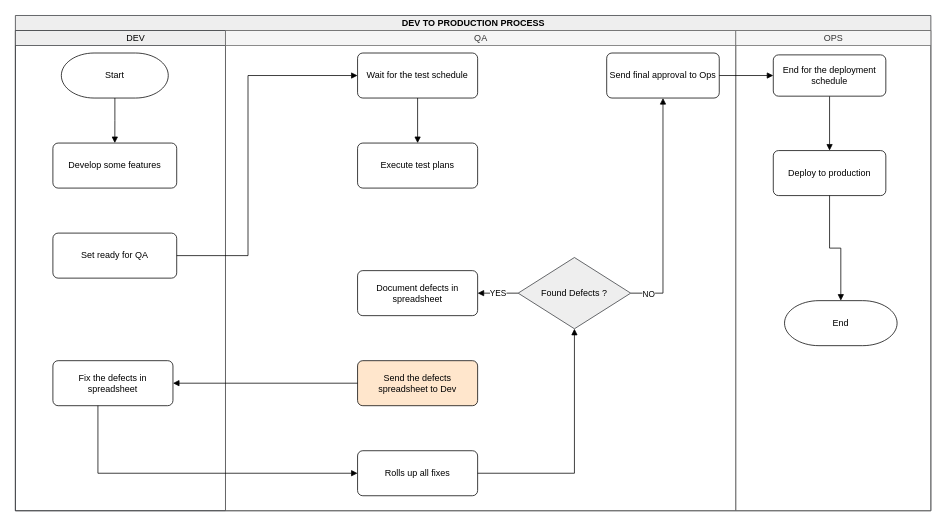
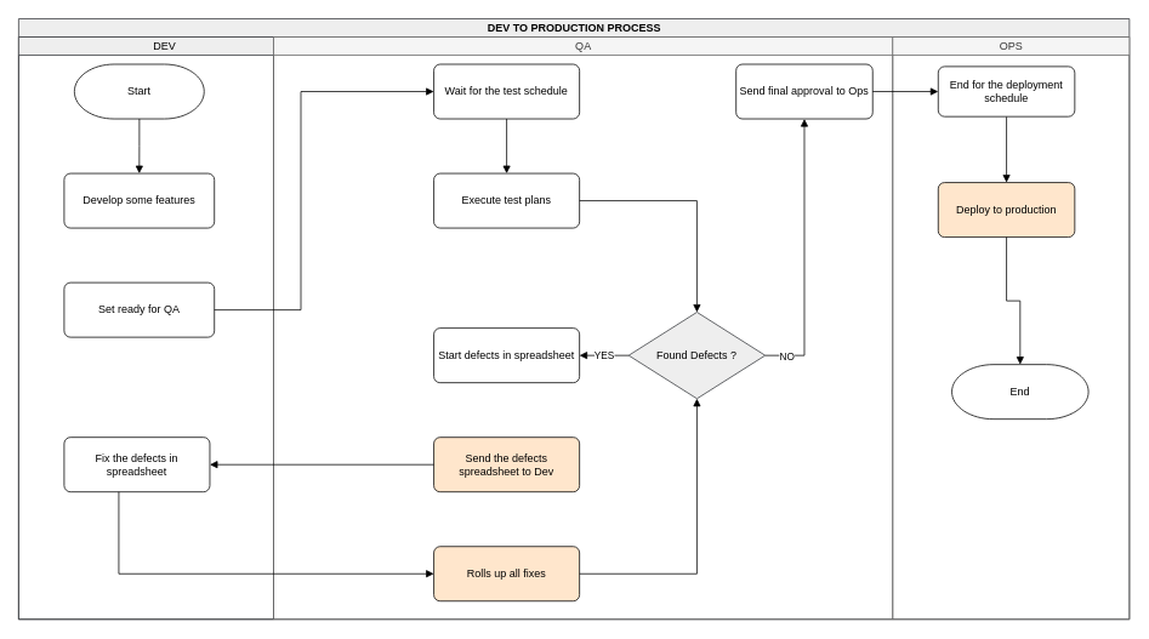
  <mxCell id="0" />
  <mxCell id="1" parent="0" />
  <mxCell id="2" value="DEV TO PRODUCTION PROCESS" style="swimlane;childLayout=stackLayout;resizeParent=1;resizeParentMax=0;startSize=20;html=1;labelBackgroundColor=none;fontFamily=Arial;fillColor=#eeeeee;strokeColor=#36393d;fontStyle=1" vertex="1" parent="1"><mxGeometry x="20" y="20" width="1220" height="660" as="geometry" /></mxCell>
  <mxCell id="3" value="&lt;blockquote style=&quot;margin: 0 0 0 40px; border: none; padding: 0px;&quot;&gt;DEV&lt;/blockquote&gt;" style="swimlane;startSize=20;html=1;labelBackgroundColor=none;fontFamily=Arial;fillColor=#eeeeee;strokeColor=#36393d;fontStyle=0" vertex="1" parent="2"><mxGeometry y="20" width="280" height="640" as="geometry" /></mxCell>
  <mxCell id="4" style="edgeStyle=orthogonalEdgeStyle;rounded=0;orthogonalLoop=1;jettySize=auto;html=1;entryX=0.5;entryY=0;entryDx=0;entryDy=0;labelBackgroundColor=none;fontColor=default;fontFamily=Arial;strokeWidth=1;endArrow=block;endFill=1;" edge="1" parent="3" source="5" target="6"><mxGeometry relative="1" as="geometry" /></mxCell>
  <mxCell id="5" value="Start" style="strokeWidth=1;html=1;shape=mxgraph.flowchart.terminator;whiteSpace=wrap;labelBackgroundColor=none;fontFamily=Arial;" vertex="1" parent="3"><mxGeometry x="61.25" y="30" width="142.5" height="60" as="geometry" /></mxCell>
  <mxCell id="6" value="Develop some features" style="rounded=1;whiteSpace=wrap;html=1;absoluteArcSize=1;arcSize=14;strokeWidth=1;labelBackgroundColor=none;fontFamily=Arial;" vertex="1" parent="3"><mxGeometry x="50" y="150" width="165" height="60" as="geometry" /></mxCell>
  <mxCell id="7" value="Set ready for QA" style="rounded=1;whiteSpace=wrap;html=1;absoluteArcSize=1;arcSize=14;strokeWidth=1;labelBackgroundColor=none;fontFamily=Arial;" vertex="1" parent="3"><mxGeometry x="50" y="270" width="165" height="60" as="geometry" /></mxCell>
  <mxCell id="8" value="Fix the defects in spreadsheet" style="rounded=1;whiteSpace=wrap;html=1;absoluteArcSize=1;arcSize=14;strokeWidth=1;labelBackgroundColor=none;fontFamily=Arial;" vertex="1" parent="3"><mxGeometry x="50" y="440" width="160" height="60" as="geometry" /></mxCell>
  <mxCell id="9" value="QA" style="swimlane;startSize=20;html=1;labelBackgroundColor=none;fontFamily=Arial;fontStyle=0;fillColor=#f5f5f5;strokeColor=#666666;fontColor=#333333;" vertex="1" parent="2"><mxGeometry x="280" y="20" width="680" height="640" as="geometry" /></mxCell>
  <mxCell id="10" style="edgeStyle=orthogonalEdgeStyle;rounded=0;orthogonalLoop=1;jettySize=auto;html=1;entryX=0.5;entryY=0;entryDx=0;entryDy=0;labelBackgroundColor=none;fontColor=default;fontFamily=Arial;endArrow=block;endFill=1;" edge="1" parent="9" source="11" target="12"><mxGeometry relative="1" as="geometry" /></mxCell>
  <mxCell id="11" value="Wait for the test schedule" style="rounded=1;whiteSpace=wrap;html=1;absoluteArcSize=1;arcSize=14;strokeWidth=1;labelBackgroundColor=none;fontFamily=Arial;" vertex="1" parent="9"><mxGeometry x="176" y="30" width="160" height="60" as="geometry" /></mxCell>
  <mxCell id="12" value="Execute test plans" style="rounded=1;whiteSpace=wrap;html=1;absoluteArcSize=1;arcSize=14;strokeWidth=1;labelBackgroundColor=none;fontFamily=Arial;" vertex="1" parent="9"><mxGeometry x="176" y="150" width="160" height="60" as="geometry" /></mxCell>
  <mxCell id="13" value="YES" style="edgeStyle=orthogonalEdgeStyle;rounded=0;orthogonalLoop=1;jettySize=auto;html=1;entryX=1;entryY=0.5;entryDx=0;entryDy=0;labelBackgroundColor=default;fontColor=default;fontFamily=Arial;strokeWidth=1;endArrow=block;endFill=1;" edge="1" parent="9" source="16" target="17"><mxGeometry relative="1" as="geometry" /></mxCell>
  <mxCell id="14" style="edgeStyle=orthogonalEdgeStyle;rounded=0;orthogonalLoop=1;jettySize=auto;html=1;labelBackgroundColor=none;fontColor=default;fontFamily=Arial;strokeWidth=1;endArrow=block;endFill=1;entryX=0.5;entryY=1;entryDx=0;entryDy=0;exitX=1;exitY=0.5;exitDx=0;exitDy=0;exitPerimeter=0;" edge="1" parent="9" source="16" target="18"><mxGeometry relative="1" as="geometry"><mxPoint x="526" y="350" as="sourcePoint" /><mxPoint x="550" y="170" as="targetPoint" /><Array as="points"><mxPoint x="583" y="350" /></Array></mxGeometry></mxCell>
  <mxCell id="15" value="NO" style="edgeLabel;html=1;align=center;verticalAlign=middle;resizable=0;points=[];fontFamily=Arial;" vertex="1" connectable="0" parent="14"><mxGeometry x="-0.853" y="-1" relative="1" as="geometry"><mxPoint x="1" as="offset" /></mxGeometry></mxCell>
  <mxCell id="16" value="Found Defects ?" style="strokeWidth=1;html=1;shape=mxgraph.flowchart.decision;whiteSpace=wrap;labelBackgroundColor=none;fontFamily=Arial;fillColor=#eeeeee;strokeColor=#36393d;" vertex="1" parent="9"><mxGeometry x="390" y="302.5" width="150" height="95" as="geometry" /></mxCell>
- <mxCell id="17" value="Document defects in spreadsheet" style="rounded=1;whiteSpace=wrap;html=1;absoluteArcSize=1;arcSize=14;strokeWidth=1;labelBackgroundColor=none;fontFamily=Arial;" vertex="1" parent="9"><mxGeometry x="176" y="320" width="160" height="60" as="geometry" /></mxCell>
+ <mxCell id="17" value="Start defects in spreadsheet" style="rounded=1;whiteSpace=wrap;html=1;absoluteArcSize=1;arcSize=14;strokeWidth=1;labelBackgroundColor=none;fontFamily=Arial;" vertex="1" parent="9"><mxGeometry x="176" y="320" width="160" height="60" as="geometry" /></mxCell>
  <mxCell id="18" value="Send final approval to Ops" style="rounded=1;whiteSpace=wrap;html=1;absoluteArcSize=1;arcSize=14;strokeWidth=1;labelBackgroundColor=none;fontFamily=Arial;" vertex="1" parent="9"><mxGeometry x="508" y="30" width="150" height="60" as="geometry" /></mxCell>
  <mxCell id="19" value="Send the defects spreadsheet to Dev" style="rounded=1;whiteSpace=wrap;html=1;absoluteArcSize=1;arcSize=14;strokeWidth=1;labelBackgroundColor=none;fontFamily=Arial;fillColor=#ffe6cc;" vertex="1" parent="9"><mxGeometry x="176" y="440" width="160" height="60" as="geometry" /></mxCell>
- <mxCell id="20" value="Rolls up all fixes" style="rounded=1;whiteSpace=wrap;html=1;absoluteArcSize=1;arcSize=14;strokeWidth=1;labelBackgroundColor=none;fontFamily=Arial;glass=0;" vertex="1" parent="9"><mxGeometry x="176" y="560" width="160" height="60" as="geometry" /></mxCell>
+ <mxCell id="20" value="Rolls up all fixes" style="rounded=1;whiteSpace=wrap;html=1;absoluteArcSize=1;arcSize=14;strokeWidth=1;labelBackgroundColor=none;fontFamily=Arial;glass=0;fillColor=#ffe6cc;" vertex="1" parent="9"><mxGeometry x="176" y="560" width="160" height="60" as="geometry" /></mxCell>
+ <mxCell id="21" style="edgeStyle=orthogonalEdgeStyle;rounded=0;orthogonalLoop=1;jettySize=auto;html=1;entryX=0.5;entryY=0;entryDx=0;entryDy=0;entryPerimeter=0;labelBackgroundColor=none;fontColor=default;fontFamily=Arial;strokeWidth=1;endArrow=block;endFill=1;" edge="1" parent="9" source="12" target="16"><mxGeometry relative="1" as="geometry"><mxPoint x="451" y="302.5" as="targetPoint" /></mxGeometry></mxCell>
  <mxCell id="22" style="edgeStyle=orthogonalEdgeStyle;rounded=0;orthogonalLoop=1;jettySize=auto;html=1;entryX=0.5;entryY=1;entryDx=0;entryDy=0;entryPerimeter=0;labelBackgroundColor=none;fontColor=default;fontFamily=Arial;strokeWidth=1;endArrow=block;endFill=1;" edge="1" parent="9" source="20" target="16"><mxGeometry relative="1" as="geometry"><mxPoint x="451" y="397.5" as="targetPoint" /></mxGeometry></mxCell>
  <mxCell id="23" value="OPS" style="swimlane;startSize=20;html=1;labelBackgroundColor=none;fontFamily=Arial;fontStyle=0;fillColor=#f5f5f5;fontColor=#333333;strokeColor=#666666;" vertex="1" parent="2"><mxGeometry x="960" y="20" width="260" height="640" as="geometry" /></mxCell>
  <mxCell id="24" style="edgeStyle=orthogonalEdgeStyle;rounded=0;orthogonalLoop=1;jettySize=auto;html=1;entryX=0.5;entryY=0;entryDx=0;entryDy=0;labelBackgroundColor=none;fontColor=default;fontFamily=Arial;strokeWidth=1;endArrow=block;endFill=1;" edge="1" parent="23" source="25" target="26"><mxGeometry relative="1" as="geometry" /></mxCell>
  <mxCell id="25" value="End for the deployment schedule" style="rounded=1;whiteSpace=wrap;html=1;absoluteArcSize=1;arcSize=14;strokeWidth=1;labelBackgroundColor=none;fontFamily=Arial;" vertex="1" parent="23"><mxGeometry x="50" y="32.5" width="150" height="55" as="geometry" /></mxCell>
- <mxCell id="26" value="Deploy to production" style="rounded=1;whiteSpace=wrap;html=1;absoluteArcSize=1;arcSize=14;strokeWidth=1;labelBackgroundColor=none;fontFamily=Arial;" vertex="1" parent="23"><mxGeometry x="50" y="160" width="150" height="60" as="geometry" /></mxCell>
+ <mxCell id="26" value="Deploy to production" style="rounded=1;whiteSpace=wrap;html=1;absoluteArcSize=1;arcSize=14;strokeWidth=1;labelBackgroundColor=none;fontFamily=Arial;fillColor=#ffe6cc;" vertex="1" parent="23"><mxGeometry x="50" y="160" width="150" height="60" as="geometry" /></mxCell>
  <mxCell id="27" value="End" style="strokeWidth=1;html=1;shape=mxgraph.flowchart.terminator;whiteSpace=wrap;labelBackgroundColor=none;fontFamily=Arial;" vertex="1" parent="23"><mxGeometry x="65" y="360" width="150" height="60" as="geometry" /></mxCell>
  <mxCell id="28" style="edgeStyle=orthogonalEdgeStyle;rounded=0;orthogonalLoop=1;jettySize=auto;html=1;entryX=0.5;entryY=0;entryDx=0;entryDy=0;entryPerimeter=0;labelBackgroundColor=none;fontColor=default;fontFamily=Arial;strokeWidth=1;endArrow=block;endFill=1;" edge="1" parent="23" source="26" target="27"><mxGeometry relative="1" as="geometry" /></mxCell>
  <mxCell id="29" style="edgeStyle=orthogonalEdgeStyle;rounded=0;orthogonalLoop=1;jettySize=auto;html=1;entryX=0;entryY=0.5;entryDx=0;entryDy=0;labelBackgroundColor=none;fontColor=default;fontFamily=Arial;exitX=1;exitY=0.5;exitDx=0;exitDy=0;strokeWidth=1;endArrow=block;endFill=1;" edge="1" parent="2" source="7" target="11"><mxGeometry relative="1" as="geometry"><mxPoint x="240" y="320" as="sourcePoint" /><Array as="points"><mxPoint x="310" y="320" /><mxPoint x="310" y="80" /></Array></mxGeometry></mxCell>
  <mxCell id="30" style="edgeStyle=orthogonalEdgeStyle;rounded=0;orthogonalLoop=1;jettySize=auto;html=1;entryX=1;entryY=0.5;entryDx=0;entryDy=0;labelBackgroundColor=none;fontColor=default;fontFamily=Arial;strokeWidth=1;endArrow=block;endFill=1;" edge="1" parent="2" source="19" target="8"><mxGeometry relative="1" as="geometry"><mxPoint x="235" y="490" as="targetPoint" /></mxGeometry></mxCell>
  <mxCell id="31" style="edgeStyle=orthogonalEdgeStyle;rounded=0;orthogonalLoop=1;jettySize=auto;html=1;entryX=0;entryY=0.5;entryDx=0;entryDy=0;labelBackgroundColor=none;fontColor=default;fontFamily=Arial;strokeWidth=1;endArrow=block;endFill=1;" edge="1" parent="2" source="8" target="20"><mxGeometry relative="1" as="geometry"><Array as="points"><mxPoint x="110" y="610" /></Array></mxGeometry></mxCell>
  <mxCell id="32" style="edgeStyle=orthogonalEdgeStyle;rounded=0;orthogonalLoop=1;jettySize=auto;html=1;entryX=0;entryY=0.5;entryDx=0;entryDy=0;labelBackgroundColor=none;fontColor=default;fontFamily=Arial;strokeWidth=1;endArrow=block;endFill=1;" edge="1" parent="2" source="18" target="25"><mxGeometry relative="1" as="geometry" /></mxCell>
